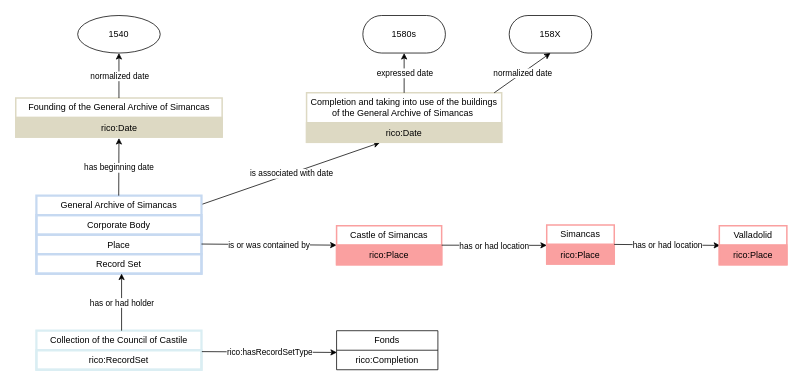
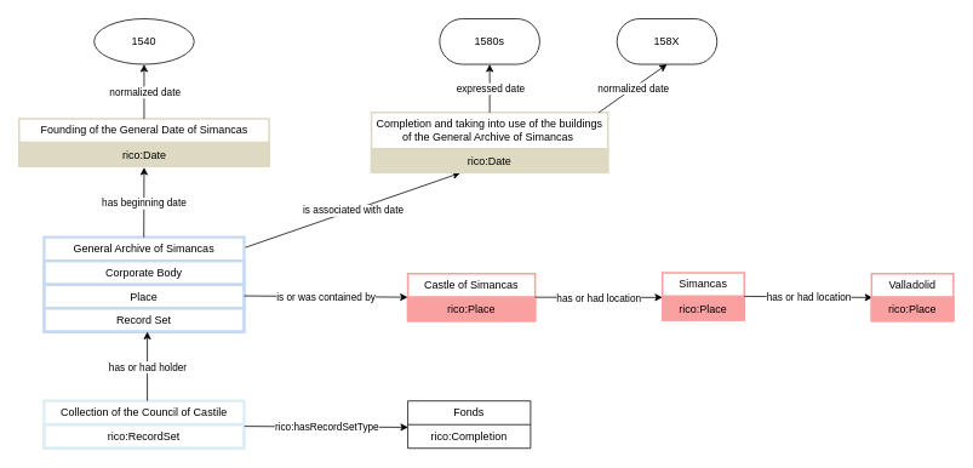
  <mxCell id="0" />
  <mxCell id="1" parent="0" />
  <mxCell id="2" value="General Archive of Simancas" style="swimlane;fontStyle=0;childLayout=stackLayout;horizontal=1;startSize=26;strokeColor=#C6D9F1;strokeWidth=3;fillColor=none;horizontalStack=0;resizeParent=1;resizeParentMax=0;resizeLast=0;collapsible=1;marginBottom=0;whiteSpace=wrap;html=1;" parent="1" vertex="1"><mxGeometry x="48" y="260" width="220" height="104" as="geometry" /></mxCell>
  <mxCell id="3" value="Corporate Body" style="text;strokeColor=#C6D9F1;strokeWidth=3;fillColor=none;align=center;verticalAlign=top;spacingLeft=4;spacingRight=4;overflow=hidden;rotatable=0;points=[[0,0.5],[1,0.5]];portConstraint=eastwest;whiteSpace=wrap;html=1;" parent="2" vertex="1"><mxGeometry y="26" width="220" height="26" as="geometry" /></mxCell>
  <mxCell id="4" value="Place" style="text;strokeColor=#C6D9F1;strokeWidth=3;fillColor=none;align=center;verticalAlign=top;spacingLeft=4;spacingRight=4;overflow=hidden;rotatable=0;points=[[0,0.5],[1,0.5]];portConstraint=eastwest;whiteSpace=wrap;html=1;" parent="2" vertex="1"><mxGeometry y="52" width="220" height="26" as="geometry" /></mxCell>
  <mxCell id="5" value="Record Set" style="text;strokeColor=#C6D9F1;strokeWidth=3;fillColor=none;align=center;verticalAlign=top;spacingLeft=4;spacingRight=4;overflow=hidden;rotatable=0;points=[[0,0.5],[1,0.5]];portConstraint=eastwest;whiteSpace=wrap;html=1;" parent="2" vertex="1"><mxGeometry y="78" width="220" height="26" as="geometry" /></mxCell>
  <mxCell id="6" value="" style="endArrow=classic;html=1;rounded=0;entryX=0;entryY=0.5;entryDx=0;entryDy=0;" parent="1" edge="1" target="8"><mxGeometry relative="1" as="geometry"><mxPoint x="268" y="324.5" as="sourcePoint" /><mxPoint x="448" y="324.5" as="targetPoint" /></mxGeometry></mxCell>
  <mxCell id="7" value="is or was contained by" style="edgeLabel;resizable=0;html=1;;align=center;verticalAlign=middle;" parent="6" connectable="0" vertex="1"><mxGeometry relative="1" as="geometry" /></mxCell>
  <mxCell id="8" value="Castle of Simancas" style="swimlane;fontStyle=0;childLayout=stackLayout;horizontal=1;startSize=26;strokeColor=#FAA0A0;strokeWidth=2;fillColor=none;horizontalStack=0;resizeParent=1;resizeParentMax=0;resizeLast=0;collapsible=1;marginBottom=0;whiteSpace=wrap;html=1;" parent="1" vertex="1"><mxGeometry x="448" y="300" width="140" height="52" as="geometry" /></mxCell>
  <mxCell id="9" value="rico:Place" style="text;strokeColor=#FAA0A0;strokeWidth=2;fillColor=#FAA0A0;align=center;verticalAlign=top;spacingLeft=4;spacingRight=4;overflow=hidden;rotatable=0;points=[[0,0.5],[1,0.5]];portConstraint=eastwest;whiteSpace=wrap;html=1;" parent="8" vertex="1"><mxGeometry y="26" width="140" height="26" as="geometry" /></mxCell>
  <mxCell id="10" value="" style="endArrow=classic;html=1;rounded=0;entryX=0.002;entryY=0.049;entryDx=0;entryDy=0;entryPerimeter=0;" parent="1" edge="1" target="13"><mxGeometry relative="1" as="geometry"><mxPoint x="588" y="326" as="sourcePoint" /><mxPoint x="768" y="326" as="targetPoint" /></mxGeometry></mxCell>
  <mxCell id="11" value="has or had location" style="edgeLabel;resizable=0;html=1;;align=center;verticalAlign=middle;" parent="10" connectable="0" vertex="1"><mxGeometry relative="1" as="geometry" /></mxCell>
  <mxCell id="12" value="Simancas" style="swimlane;fontStyle=0;childLayout=stackLayout;horizontal=1;startSize=26;strokeColor=#FAA0A0;strokeWidth=2;fillColor=none;horizontalStack=0;resizeParent=1;resizeParentMax=0;resizeLast=0;collapsible=1;marginBottom=0;whiteSpace=wrap;html=1;" parent="1" vertex="1"><mxGeometry x="728" y="299" width="90" height="52" as="geometry" /></mxCell>
  <mxCell id="13" value="rico:Place" style="text;strokeColor=#FAA0A0;strokeWidth=2;fillColor=#FAA0A0;align=center;verticalAlign=top;spacingLeft=4;spacingRight=4;overflow=hidden;rotatable=0;points=[[0,0.5],[1,0.5]];portConstraint=eastwest;whiteSpace=wrap;html=1;" parent="12" vertex="1"><mxGeometry y="26" width="90" height="26" as="geometry" /></mxCell>
  <mxCell id="14" value="" style="endArrow=classic;html=1;rounded=0;exitX=1;exitY=0.5;exitDx=0;exitDy=0;entryX=0.012;entryY=0.013;entryDx=0;entryDy=0;entryPerimeter=0;" parent="1" edge="1" target="17" source="12"><mxGeometry relative="1" as="geometry"><mxPoint x="858" y="326" as="sourcePoint" /><mxPoint x="1038" y="326" as="targetPoint" /></mxGeometry></mxCell>
  <mxCell id="15" value="has or had location" style="edgeLabel;resizable=0;html=1;;align=center;verticalAlign=middle;" parent="14" connectable="0" vertex="1"><mxGeometry relative="1" as="geometry" /></mxCell>
  <mxCell id="16" value="Valladolid" style="swimlane;fontStyle=0;childLayout=stackLayout;horizontal=1;startSize=26;strokeColor=#FAA0A0;strokeWidth=2;fillColor=none;horizontalStack=0;resizeParent=1;resizeParentMax=0;resizeLast=0;collapsible=1;marginBottom=0;whiteSpace=wrap;html=1;" parent="1" vertex="1"><mxGeometry x="958" y="300" width="90" height="52" as="geometry" /></mxCell>
  <mxCell id="17" value="rico:Place" style="text;strokeColor=#FAA0A0;strokeWidth=2;fillColor=#FAA0A0;align=center;verticalAlign=top;spacingLeft=4;spacingRight=4;overflow=hidden;rotatable=0;points=[[0,0.5],[1,0.5]];portConstraint=eastwest;whiteSpace=wrap;html=1;" parent="16" vertex="1"><mxGeometry y="26" width="90" height="26" as="geometry" /></mxCell>
  <mxCell id="18" value="Collection of the Council of Castile" style="swimlane;fontStyle=0;childLayout=stackLayout;horizontal=1;startSize=26;strokeColor=#DAEEF3;fillColor=none;strokeWidth=3;horizontalStack=0;resizeParent=1;resizeParentMax=0;resizeLast=0;collapsible=1;marginBottom=0;whiteSpace=wrap;html=1;" vertex="1" parent="1"><mxGeometry x="48" y="440" width="220" height="52" as="geometry" /></mxCell>
  <mxCell id="19" value="rico:RecordSet" style="text;strokeColor=#DAEEF3;strokeWidth=3;fillColor=none;align=center;verticalAlign=top;spacingLeft=4;spacingRight=4;overflow=hidden;rotatable=0;points=[[0,0.5],[1,0.5]];portConstraint=eastwest;whiteSpace=wrap;html=1;" vertex="1" parent="18"><mxGeometry y="26" width="220" height="26" as="geometry" /></mxCell>
  <mxCell id="20" value="" style="endArrow=classic;html=1;rounded=0;entryX=0.516;entryY=0.995;entryDx=0;entryDy=0;entryPerimeter=0;exitX=0.516;exitY=0;exitDx=0;exitDy=0;exitPerimeter=0;" edge="1" parent="1" source="18" target="5"><mxGeometry relative="1" as="geometry"><mxPoint x="168" y="430" as="sourcePoint" /><mxPoint x="298" y="440" as="targetPoint" /></mxGeometry></mxCell>
  <mxCell id="21" value="has or had holder" style="edgeLabel;resizable=0;html=1;;align=center;verticalAlign=middle;" connectable="0" vertex="1" parent="20"><mxGeometry relative="1" as="geometry" /></mxCell>
  <mxCell id="22" value="" style="endArrow=classic;html=1;rounded=0;entryX=0.5;entryY=1.049;entryDx=0;entryDy=0;entryPerimeter=0;" edge="1" parent="1" target="25"><mxGeometry relative="1" as="geometry"><mxPoint x="157.71" y="260" as="sourcePoint" /><mxPoint x="157.71" y="170" as="targetPoint" /></mxGeometry></mxCell>
  <mxCell id="23" value="has beginning date" style="edgeLabel;resizable=0;html=1;;align=center;verticalAlign=middle;" connectable="0" vertex="1" parent="22"><mxGeometry relative="1" as="geometry" /></mxCell>
- <mxCell id="24" value="Founding of the General Archive of Simancas" style="swimlane;fontStyle=0;childLayout=stackLayout;horizontal=1;startSize=26;strokeColor=#DDD9C3;strokeWidth=2;fillColor=none;horizontalStack=0;resizeParent=1;resizeParentMax=0;resizeLast=0;collapsible=1;marginBottom=0;whiteSpace=wrap;html=1;" vertex="1" parent="1"><mxGeometry x="20.5" y="130" width="275" height="52" as="geometry" /></mxCell>
+ <mxCell id="24" value="Founding of the General Date of Simancas" style="swimlane;fontStyle=0;childLayout=stackLayout;horizontal=1;startSize=26;strokeColor=#DDD9C3;strokeWidth=2;fillColor=none;horizontalStack=0;resizeParent=1;resizeParentMax=0;resizeLast=0;collapsible=1;marginBottom=0;whiteSpace=wrap;html=1;" vertex="1" parent="1"><mxGeometry x="20.5" y="130" width="275" height="52" as="geometry" /></mxCell>
  <mxCell id="25" value="rico:Date" style="text;strokeColor=#DDD9C3;strokeWidth=2;fillColor=#DDD9C3;align=center;verticalAlign=top;spacingLeft=4;spacingRight=4;overflow=hidden;rotatable=0;points=[[0,0.5],[1,0.5]];portConstraint=eastwest;whiteSpace=wrap;html=1;" vertex="1" parent="24"><mxGeometry y="26" width="275" height="26" as="geometry" /></mxCell>
  <mxCell id="26" value="" style="endArrow=classic;html=1;rounded=0;exitX=0.5;exitY=0;exitDx=0;exitDy=0;entryX=0.5;entryY=1;entryDx=0;entryDy=0;" edge="1" parent="1" source="24" target="28"><mxGeometry relative="1" as="geometry"><mxPoint x="158" y="90" as="sourcePoint" /><mxPoint x="158" y="60" as="targetPoint" /></mxGeometry></mxCell>
  <mxCell id="27" value="normalized date" style="edgeLabel;resizable=0;html=1;;align=center;verticalAlign=middle;" connectable="0" vertex="1" parent="26"><mxGeometry relative="1" as="geometry" /></mxCell>
  <mxCell id="28" value="1540" style="ellipse;html=1;whiteSpace=wrap;arcSize=50;" vertex="1" parent="1"><mxGeometry x="103" y="20" width="110" height="50" as="geometry" /></mxCell>
  <mxCell id="29" value="" style="endArrow=classic;html=1;rounded=0;exitX=1.006;exitY=0.109;exitDx=0;exitDy=0;exitPerimeter=0;entryX=0.376;entryY=1.016;entryDx=0;entryDy=0;entryPerimeter=0;" edge="1" parent="1" source="2" target="32"><mxGeometry relative="1" as="geometry"><mxPoint x="295.5" y="260" as="sourcePoint" /><mxPoint x="518" y="170" as="targetPoint" /></mxGeometry></mxCell>
  <mxCell id="30" value="is associated with date" style="edgeLabel;resizable=0;html=1;;align=center;verticalAlign=middle;" connectable="0" vertex="1" parent="29"><mxGeometry relative="1" as="geometry" /></mxCell>
  <mxCell id="31" value="Completion and taking into use of the buildings of the General Archive of Simancas&amp;nbsp;" style="swimlane;fontStyle=0;childLayout=stackLayout;horizontal=1;startSize=40;strokeColor=#DDD9C3;strokeWidth=2;fillColor=none;horizontalStack=0;resizeParent=1;resizeParentMax=0;resizeLast=0;collapsible=1;marginBottom=0;whiteSpace=wrap;html=1;" vertex="1" parent="1"><mxGeometry x="408" y="123" width="260" height="66" as="geometry" /></mxCell>
  <mxCell id="32" value="rico:Date" style="text;strokeColor=#DDD9C3;strokeWidth=2;fillColor=#DDD9C3;align=center;verticalAlign=top;spacingLeft=4;spacingRight=4;overflow=hidden;rotatable=0;points=[[0,0.5],[1,0.5]];portConstraint=eastwest;whiteSpace=wrap;html=1;" vertex="1" parent="31"><mxGeometry y="40" width="260" height="26" as="geometry" /></mxCell>
  <mxCell id="33" value="" style="endArrow=classic;html=1;rounded=0;entryX=0.5;entryY=1;entryDx=0;entryDy=0;exitX=0.5;exitY=0;exitDx=0;exitDy=0;" edge="1" parent="1" source="31" target="35"><mxGeometry relative="1" as="geometry"><mxPoint x="538" y="120" as="sourcePoint" /><mxPoint x="548" y="60" as="targetPoint" /></mxGeometry></mxCell>
  <mxCell id="34" value="expressed date" style="edgeLabel;resizable=0;html=1;;align=center;verticalAlign=middle;" connectable="0" vertex="1" parent="33"><mxGeometry relative="1" as="geometry" /></mxCell>
  <mxCell id="35" value="1580s" style="html=1;whiteSpace=wrap;rounded=1;arcSize=50;" vertex="1" parent="1"><mxGeometry x="483" y="20" width="110" height="50" as="geometry" /></mxCell>
  <mxCell id="36" value="" style="endArrow=classic;html=1;rounded=0;exitX=0.5;exitY=0;exitDx=0;exitDy=0;entryX=0.5;entryY=1;entryDx=0;entryDy=0;" edge="1" parent="1" target="38"><mxGeometry relative="1" as="geometry"><mxPoint x="658" y="123" as="sourcePoint" /><mxPoint x="698" y="70" as="targetPoint" /></mxGeometry></mxCell>
  <mxCell id="37" value="normalized date" style="edgeLabel;resizable=0;html=1;;align=center;verticalAlign=middle;" connectable="0" vertex="1" parent="36"><mxGeometry relative="1" as="geometry" /></mxCell>
  <mxCell id="38" value="158X" style="html=1;whiteSpace=wrap;rounded=1;arcSize=50;" vertex="1" parent="1"><mxGeometry x="678" y="20" width="110" height="50" as="geometry" /></mxCell>
  <mxCell id="39" value="" style="endArrow=classic;html=1;rounded=0;exitX=1.002;exitY=0.071;exitDx=0;exitDy=0;exitPerimeter=0;entryX=0.003;entryY=0.114;entryDx=0;entryDy=0;entryPerimeter=0;" edge="1" parent="1" source="19" target="42"><mxGeometry relative="1" as="geometry"><mxPoint x="295.5" y="466" as="sourcePoint" /><mxPoint x="478" y="468" as="targetPoint" /></mxGeometry></mxCell>
  <mxCell id="40" value="rico:hasRecordSetType" style="edgeLabel;resizable=0;html=1;;align=center;verticalAlign=middle;" connectable="0" vertex="1" parent="39"><mxGeometry relative="1" as="geometry" /></mxCell>
  <mxCell id="41" value="Fonds" style="swimlane;fontStyle=0;childLayout=stackLayout;horizontal=1;startSize=26;fillColor=none;horizontalStack=0;resizeParent=1;resizeParentMax=0;resizeLast=0;collapsible=1;marginBottom=0;whiteSpace=wrap;html=1;" vertex="1" parent="1"><mxGeometry x="448" y="440" width="135" height="52" as="geometry"><mxRectangle x="981" y="570" width="50" height="40" as="alternateBounds" /></mxGeometry></mxCell>
  <mxCell id="42" value="rico:Completion&lt;div&gt;&lt;br&gt;&lt;/div&gt;" style="text;fillColor=none;align=center;verticalAlign=top;spacingLeft=4;spacingRight=4;overflow=hidden;rotatable=0;points=[[0,0.5],[1,0.5]];portConstraint=eastwest;whiteSpace=wrap;html=1;" vertex="1" parent="41"><mxGeometry y="26" width="135" height="26" as="geometry" /></mxCell>
